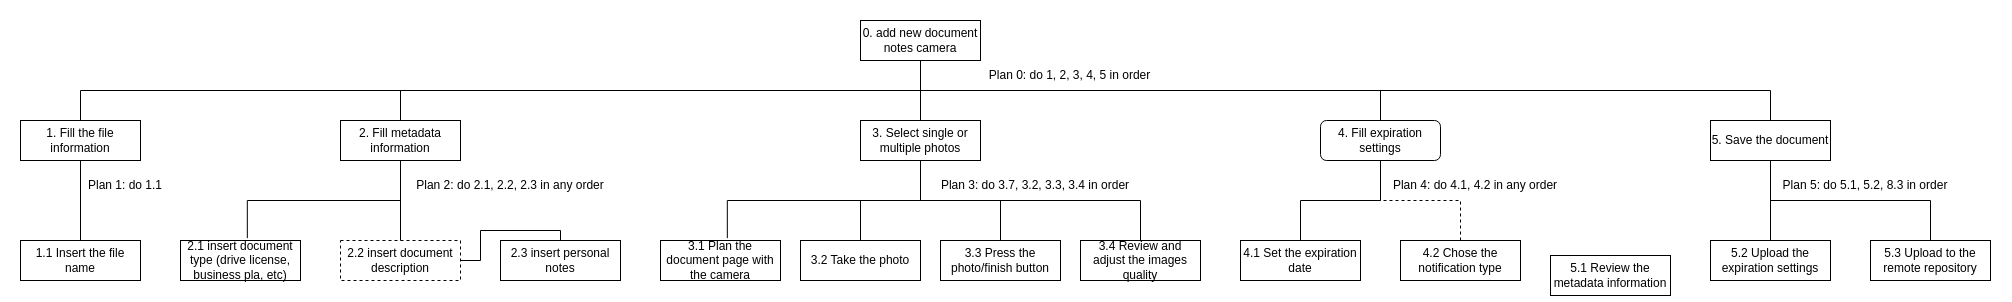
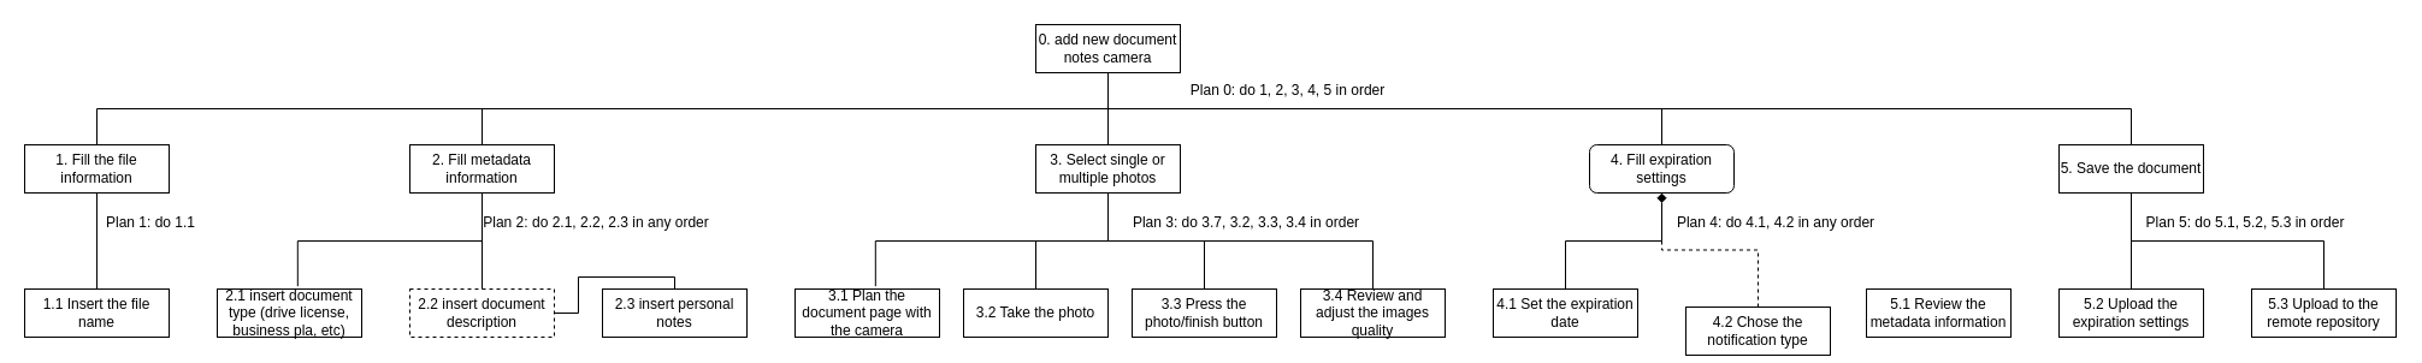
  <mxCell id="0" />
  <mxCell id="1" parent="0" />
  <mxCell id="2" value="0. add new document notes camera" style="rounded=0;whiteSpace=wrap;html=1;" parent="1" vertex="1"><mxGeometry x="860" y="20" width="120" height="40" as="geometry" /></mxCell>
  <mxCell id="3" value="1. Fill the file information" style="rounded=0;whiteSpace=wrap;html=1;" parent="1" vertex="1"><mxGeometry x="20" y="120" width="120" height="40" as="geometry" /></mxCell>
  <mxCell id="4" value="2. Fill metadata information" style="rounded=0;whiteSpace=wrap;html=1;" parent="1" vertex="1"><mxGeometry x="340" y="120" width="120" height="40" as="geometry" /></mxCell>
  <mxCell id="5" value="2.1 insert document type (drive license, business pla, etc)" style="rounded=0;whiteSpace=wrap;html=1;" parent="1" vertex="1"><mxGeometry x="180" y="240" width="120" height="40" as="geometry" /></mxCell>
  <mxCell id="6" value="2.2 insert document description" style="rounded=0;whiteSpace=wrap;html=1;dashed=1;" parent="1" vertex="1"><mxGeometry x="340" y="240" width="120" height="40" as="geometry" /></mxCell>
  <mxCell id="7" value="4. Fill expiration settings" style="whiteSpace=wrap;html=1;rounded=1;" parent="1" vertex="1"><mxGeometry x="1320" y="120" width="120" height="40" as="geometry" /></mxCell>
  <mxCell id="8" value="5. Save the document" style="rounded=0;whiteSpace=wrap;html=1;" parent="1" vertex="1"><mxGeometry x="1710" y="120" width="120" height="40" as="geometry" /></mxCell>
  <mxCell id="9" value="" style="endArrow=none;html=1;rounded=0;entryX=0.5;entryY=1;entryDx=0;entryDy=0;exitX=0.557;exitY=-0.059;exitDx=0;exitDy=0;exitPerimeter=0;edgeStyle=orthogonalEdgeStyle;" parent="1" source="5" target="4" edge="1"><mxGeometry width="50" height="50" relative="1" as="geometry"><mxPoint x="270" y="240" as="sourcePoint" /><mxPoint x="320" y="190" as="targetPoint" /><Array as="points"><mxPoint x="247" y="200" /><mxPoint x="400" y="200" /></Array></mxGeometry></mxCell>
  <mxCell id="10" value="" style="endArrow=none;html=1;rounded=0;entryX=0.5;entryY=1;entryDx=0;entryDy=0;exitX=0.5;exitY=0;exitDx=0;exitDy=0;edgeStyle=orthogonalEdgeStyle;" parent="1" source="6" target="4" edge="1"><mxGeometry width="50" height="50" relative="1" as="geometry"><mxPoint x="410" y="280" as="sourcePoint" /><mxPoint x="460" y="230" as="targetPoint" /></mxGeometry></mxCell>
- <mxCell id="11" value="4.2 Chose the notification type" style="rounded=0;whiteSpace=wrap;html=1;" parent="1" vertex="1"><mxGeometry x="1400" y="240" width="120" height="40" as="geometry" /></mxCell>
+ <mxCell id="11" value="4.2 Chose the notification type" style="rounded=0;whiteSpace=wrap;html=1;" parent="1" vertex="1"><mxGeometry x="1400" y="255" width="120" height="40" as="geometry" /></mxCell>
  <mxCell id="12" value="4.1 Set the expiration date" style="rounded=0;whiteSpace=wrap;html=1;" parent="1" vertex="1"><mxGeometry x="1240" y="240" width="120" height="40" as="geometry" /></mxCell>
  <mxCell id="13" value="1.1 Insert the file name" style="rounded=0;whiteSpace=wrap;html=1;" parent="1" vertex="1"><mxGeometry x="20" y="240" width="120" height="40" as="geometry" /></mxCell>
  <mxCell id="14" value="2.3 insert personal notes" style="rounded=0;whiteSpace=wrap;html=1;" parent="1" vertex="1"><mxGeometry x="500" y="240" width="120" height="40" as="geometry" /></mxCell>
  <mxCell id="15" value="" style="endArrow=none;html=1;rounded=0;exitX=0.5;exitY=0;exitDx=0;exitDy=0;edgeStyle=orthogonalEdgeStyle;" parent="1" source="14" target="6" edge="1"><mxGeometry width="50" height="50" relative="1" as="geometry"><mxPoint x="460" y="220" as="sourcePoint" /><mxPoint x="510" y="170" as="targetPoint" /></mxGeometry></mxCell>
- <mxCell id="16" value="" style="endArrow=none;html=1;rounded=0;entryX=0.5;entryY=1;entryDx=0;entryDy=0;exitX=0.5;exitY=0;exitDx=0;exitDy=0;edgeStyle=orthogonalEdgeStyle;" parent="1" source="12" target="7" edge="1"><mxGeometry width="50" height="50" relative="1" as="geometry"><mxPoint x="1340" y="380" as="sourcePoint" /><mxPoint x="1390" y="330" as="targetPoint" /></mxGeometry></mxCell>
+ <mxCell id="16" value="" style="endArrow=diamond;html=1;rounded=0;entryX=0.5;entryY=1;entryDx=0;entryDy=0;exitX=0.5;exitY=0;exitDx=0;exitDy=0;edgeStyle=orthogonalEdgeStyle;" parent="1" source="12" target="7" edge="1"><mxGeometry width="50" height="50" relative="1" as="geometry"><mxPoint x="1340" y="380" as="sourcePoint" /><mxPoint x="1390" y="330" as="targetPoint" /></mxGeometry></mxCell>
  <mxCell id="17" value="" style="endArrow=none;html=1;rounded=0;entryX=0.5;entryY=1;entryDx=0;entryDy=0;exitX=0.5;exitY=0;exitDx=0;exitDy=0;edgeStyle=orthogonalEdgeStyle;dashed=1;" parent="1" source="11" target="7" edge="1"><mxGeometry width="50" height="50" relative="1" as="geometry"><mxPoint x="1020" y="410" as="sourcePoint" /><mxPoint x="1070" y="360" as="targetPoint" /></mxGeometry></mxCell>
- <mxCell id="18" value="5.1 Review the metadata information" style="rounded=0;whiteSpace=wrap;html=1;" parent="1" vertex="1"><mxGeometry x="1550" y="255" width="120" height="40" as="geometry" /></mxCell>
+ <mxCell id="18" value="5.1 Review the metadata information" style="rounded=0;whiteSpace=wrap;html=1;" parent="1" vertex="1"><mxGeometry x="1550" y="240" width="120" height="40" as="geometry" /></mxCell>
  <mxCell id="19" value="5.2 Upload the expiration settings" style="rounded=0;whiteSpace=wrap;html=1;" parent="1" vertex="1"><mxGeometry x="1710" y="240" width="120" height="40" as="geometry" /></mxCell>
  <mxCell id="20" value="5.3 Upload to the remote repository" style="rounded=0;whiteSpace=wrap;html=1;" parent="1" vertex="1"><mxGeometry x="1870" y="240" width="120" height="40" as="geometry" /></mxCell>
  <mxCell id="21" value="" style="endArrow=none;html=1;rounded=0;entryX=0.5;entryY=1;entryDx=0;entryDy=0;exitX=0.5;exitY=0;exitDx=0;exitDy=0;" parent="1" source="19" target="8" edge="1"><mxGeometry width="50" height="50" relative="1" as="geometry"><mxPoint x="1450" y="430" as="sourcePoint" /><mxPoint x="1500" y="380" as="targetPoint" /></mxGeometry></mxCell>
  <mxCell id="22" value="" style="endArrow=none;html=1;rounded=0;entryX=0.5;entryY=1;entryDx=0;entryDy=0;exitX=0.5;exitY=0;exitDx=0;exitDy=0;edgeStyle=orthogonalEdgeStyle;" parent="1" source="20" target="8" edge="1"><mxGeometry width="50" height="50" relative="1" as="geometry"><mxPoint x="1890" y="380" as="sourcePoint" /><mxPoint x="1940" y="330" as="targetPoint" /></mxGeometry></mxCell>
  <mxCell id="23" value="" style="endArrow=none;html=1;rounded=0;exitX=0.5;exitY=0;exitDx=0;exitDy=0;entryX=0.5;entryY=1;entryDx=0;entryDy=0;edgeStyle=orthogonalEdgeStyle;" parent="1" source="3" target="2" edge="1"><mxGeometry width="50" height="50" relative="1" as="geometry"><mxPoint x="80" y="110" as="sourcePoint" /><mxPoint x="130" y="60" as="targetPoint" /></mxGeometry></mxCell>
  <mxCell id="24" value="" style="endArrow=none;html=1;rounded=0;entryX=0.5;entryY=1;entryDx=0;entryDy=0;exitX=0.5;exitY=0;exitDx=0;exitDy=0;edgeStyle=orthogonalEdgeStyle;" parent="1" source="4" target="2" edge="1"><mxGeometry width="50" height="50" relative="1" as="geometry"><mxPoint x="530" y="150" as="sourcePoint" /><mxPoint x="580" y="100" as="targetPoint" /></mxGeometry></mxCell>
  <mxCell id="25" value="" style="endArrow=none;html=1;rounded=0;entryX=0.5;entryY=1;entryDx=0;entryDy=0;exitX=0.5;exitY=0;exitDx=0;exitDy=0;edgeStyle=orthogonalEdgeStyle;" parent="1" source="7" target="2" edge="1"><mxGeometry width="50" height="50" relative="1" as="geometry"><mxPoint x="580" y="150" as="sourcePoint" /><mxPoint x="550" y="70" as="targetPoint" /></mxGeometry></mxCell>
  <mxCell id="26" value="" style="endArrow=none;html=1;rounded=0;entryX=0.5;entryY=1;entryDx=0;entryDy=0;exitX=0.5;exitY=0;exitDx=0;exitDy=0;edgeStyle=orthogonalEdgeStyle;" parent="1" source="8" target="2" edge="1"><mxGeometry width="50" height="50" relative="1" as="geometry"><mxPoint x="970" y="180" as="sourcePoint" /><mxPoint x="1020" y="130" as="targetPoint" /></mxGeometry></mxCell>
  <mxCell id="27" value="" style="endArrow=none;html=1;rounded=0;entryX=0.5;entryY=1;entryDx=0;entryDy=0;exitX=0.5;exitY=0;exitDx=0;exitDy=0;" parent="1" source="13" target="3" edge="1"><mxGeometry width="50" height="50" relative="1" as="geometry"><mxPoint x="80" y="250" as="sourcePoint" /><mxPoint x="130" y="200" as="targetPoint" /></mxGeometry></mxCell>
  <mxCell id="28" value="Plan 0: do 1, 2, 3, 4, 5 in order" style="text;html=1;align=center;verticalAlign=middle;whiteSpace=wrap;rounded=0;" parent="1" vertex="1"><mxGeometry x="980" y="60" width="179" height="30" as="geometry" /></mxCell>
  <mxCell id="29" value="Plan 1: do 1.1" style="text;html=1;align=center;verticalAlign=middle;whiteSpace=wrap;rounded=0;" parent="1" vertex="1"><mxGeometry x="80" y="170" width="90" height="30" as="geometry" /></mxCell>
- <mxCell id="30" value="Plan 2: do 2.1, 2.2, 2.3 in any order" style="text;html=1;align=center;verticalAlign=middle;whiteSpace=wrap;rounded=0;" parent="1" vertex="1"><mxGeometry x="415" y="170" width="190" height="30" as="geometry" /></mxCell>
+ <mxCell id="30" value="Plan 2: do 2.1, 2.2, 2.3 in any order" style="text;html=1;align=center;verticalAlign=middle;whiteSpace=wrap;rounded=0;" parent="1" vertex="1"><mxGeometry x="400" y="170" width="190" height="30" as="geometry" /></mxCell>
  <mxCell id="31" value="Plan 4: do 4.1, 4.2 in any order" style="text;html=1;align=center;verticalAlign=middle;whiteSpace=wrap;rounded=0;" parent="1" vertex="1"><mxGeometry x="1380" y="170" width="190" height="30" as="geometry" /></mxCell>
- <mxCell id="32" value="Plan 5: do 5.1, 5.2, 8.3 in order" style="text;html=1;align=center;verticalAlign=middle;whiteSpace=wrap;rounded=0;" parent="1" vertex="1"><mxGeometry x="1770" y="170" width="190" height="30" as="geometry" /></mxCell>
+ <mxCell id="32" value="Plan 5: do 5.1, 5.2, 5.3 in order" style="text;html=1;align=center;verticalAlign=middle;whiteSpace=wrap;rounded=0;" parent="1" vertex="1"><mxGeometry x="1770" y="170" width="190" height="30" as="geometry" /></mxCell>
  <mxCell id="33" value="3. Select single or multiple photos" style="rounded=0;whiteSpace=wrap;html=1;" vertex="1" parent="1"><mxGeometry x="860" y="120" width="120" height="40" as="geometry" /></mxCell>
  <mxCell id="34" value="3.1 Plan the document page with the camera" style="rounded=0;whiteSpace=wrap;html=1;" vertex="1" parent="1"><mxGeometry x="660" y="240" width="120" height="40" as="geometry" /></mxCell>
  <mxCell id="35" value="3.2 Take the photo" style="rounded=0;whiteSpace=wrap;html=1;" vertex="1" parent="1"><mxGeometry x="800" y="240" width="120" height="40" as="geometry" /></mxCell>
  <mxCell id="36" value="" style="endArrow=none;html=1;rounded=0;entryX=0.5;entryY=1;entryDx=0;entryDy=0;exitX=0.557;exitY=-0.059;exitDx=0;exitDy=0;exitPerimeter=0;edgeStyle=orthogonalEdgeStyle;" edge="1" parent="1" source="34" target="33"><mxGeometry width="50" height="50" relative="1" as="geometry"><mxPoint x="750" y="240" as="sourcePoint" /><mxPoint x="800" y="190" as="targetPoint" /><Array as="points"><mxPoint x="727" y="200" /><mxPoint x="920" y="200" /></Array></mxGeometry></mxCell>
  <mxCell id="37" value="" style="endArrow=none;html=1;rounded=0;entryX=0.5;entryY=1;entryDx=0;entryDy=0;exitX=0.5;exitY=0;exitDx=0;exitDy=0;edgeStyle=orthogonalEdgeStyle;" edge="1" parent="1" source="35" target="33"><mxGeometry width="50" height="50" relative="1" as="geometry"><mxPoint x="890" y="280" as="sourcePoint" /><mxPoint x="940" y="230" as="targetPoint" /></mxGeometry></mxCell>
  <mxCell id="38" value="3.3 Press the photo/finish button" style="rounded=0;whiteSpace=wrap;html=1;" vertex="1" parent="1"><mxGeometry x="940" y="240" width="120" height="40" as="geometry" /></mxCell>
  <mxCell id="39" value="" style="endArrow=none;html=1;rounded=0;entryX=0.5;entryY=1;entryDx=0;entryDy=0;exitX=0.5;exitY=0;exitDx=0;exitDy=0;edgeStyle=orthogonalEdgeStyle;" edge="1" parent="1" source="38" target="33"><mxGeometry width="50" height="50" relative="1" as="geometry"><mxPoint x="940" y="220" as="sourcePoint" /><mxPoint x="990" y="170" as="targetPoint" /></mxGeometry></mxCell>
  <mxCell id="40" value="Plan 3: do 3.7, 3.2, 3.3, 3.4 in order" style="text;html=1;align=center;verticalAlign=middle;whiteSpace=wrap;rounded=0;" vertex="1" parent="1"><mxGeometry x="930" y="170" width="210" height="30" as="geometry" /></mxCell>
  <mxCell id="41" value="3.4 Review and adjust the images quality" style="rounded=0;whiteSpace=wrap;html=1;" vertex="1" parent="1"><mxGeometry x="1080" y="240" width="120" height="40" as="geometry" /></mxCell>
  <mxCell id="42" value="" style="endArrow=none;html=1;rounded=0;entryX=0.5;entryY=1;entryDx=0;entryDy=0;exitX=0.5;exitY=0;exitDx=0;exitDy=0;edgeStyle=orthogonalEdgeStyle;" edge="1" parent="1" source="41" target="33"><mxGeometry width="50" height="50" relative="1" as="geometry"><mxPoint x="1100" y="210" as="sourcePoint" /><mxPoint x="1150" y="160" as="targetPoint" /></mxGeometry></mxCell>
  <mxCell id="43" value="" style="endArrow=none;html=1;rounded=0;entryX=0.5;entryY=1;entryDx=0;entryDy=0;exitX=0.5;exitY=0;exitDx=0;exitDy=0;edgeStyle=orthogonalEdgeStyle;" edge="1" parent="1" source="33" target="2"><mxGeometry width="50" height="50" relative="1" as="geometry"><mxPoint x="1080" y="150" as="sourcePoint" /><mxPoint x="1130" y="100" as="targetPoint" /></mxGeometry></mxCell>
